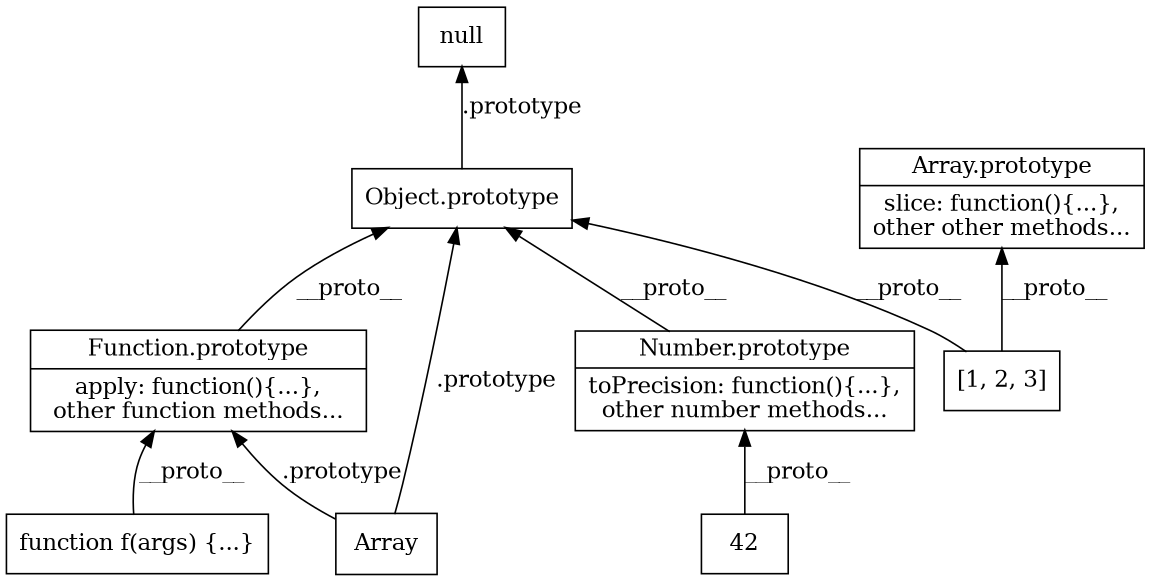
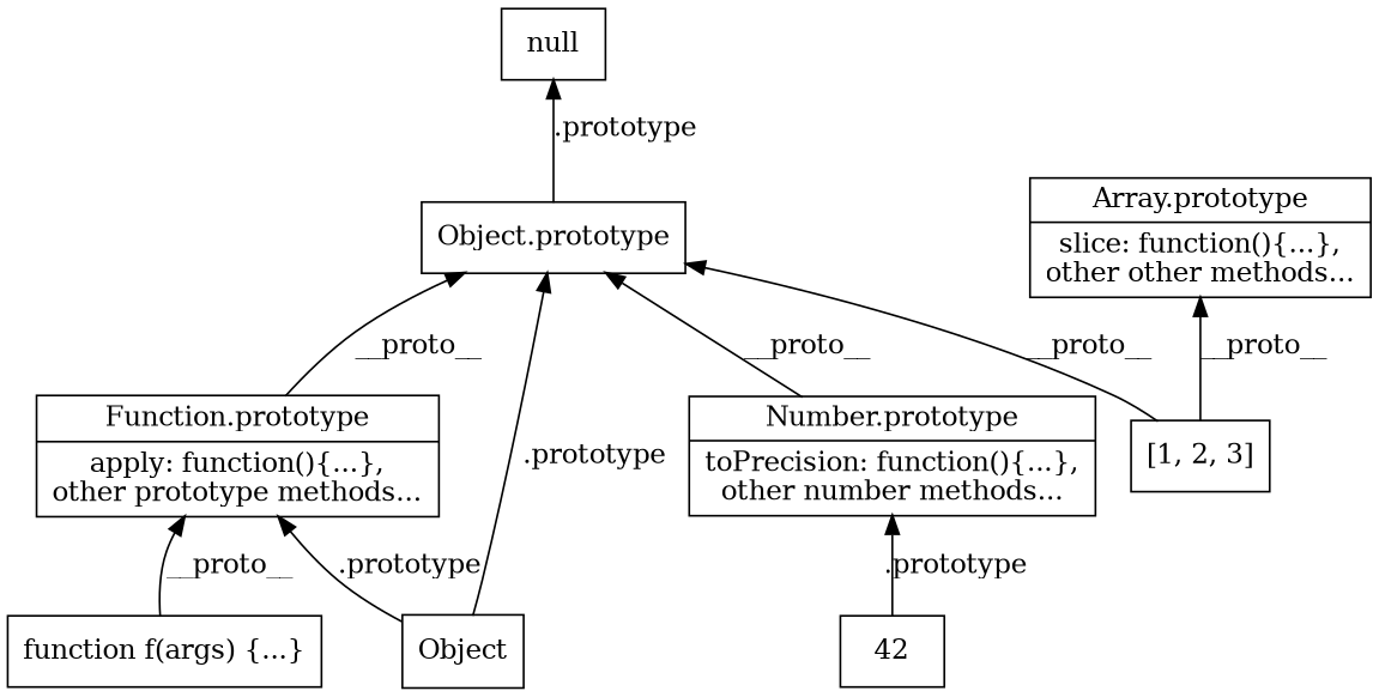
  digraph {
    rankdir=BT
    node [shape=record]
    n1 [label=null]
-   n2 [label=Array]
+   n2 [label=Object]
    n3 [label="Object.prototype"]
-   n4 [label="{Function.prototype|apply: function()\{...\},\nother function methods...}"]
+   n4 [label="{Function.prototype|apply: function()\{...\},\nother prototype methods...}"]
    n5 [label="[1, 2, 3]"]
    n6 [label="{Array.prototype|slice: function()\{...\},\nother other methods...}"]
    n7 [label="function f(args) \{...\}"]
    n8 [label=42]
    n9 [label="{Number.prototype|toPrecision: function()\{...\},\nother number methods...}"]
    n2 -> n3 [label=".prototype"]
    n2 -> n4 [label=".prototype"]
    n3 -> n1 [label=".prototype"]
    n4 -> n3 [label=__proto__]
    n5 -> n3 [label=__proto__]
    n5 -> n6 [label=__proto__]
    n7 -> n4 [label=__proto__]
-   n8 -> n9 [label=__proto__]
+   n8 -> n9 [label=".prototype"]
    n9 -> n3 [label=__proto__]
  }
